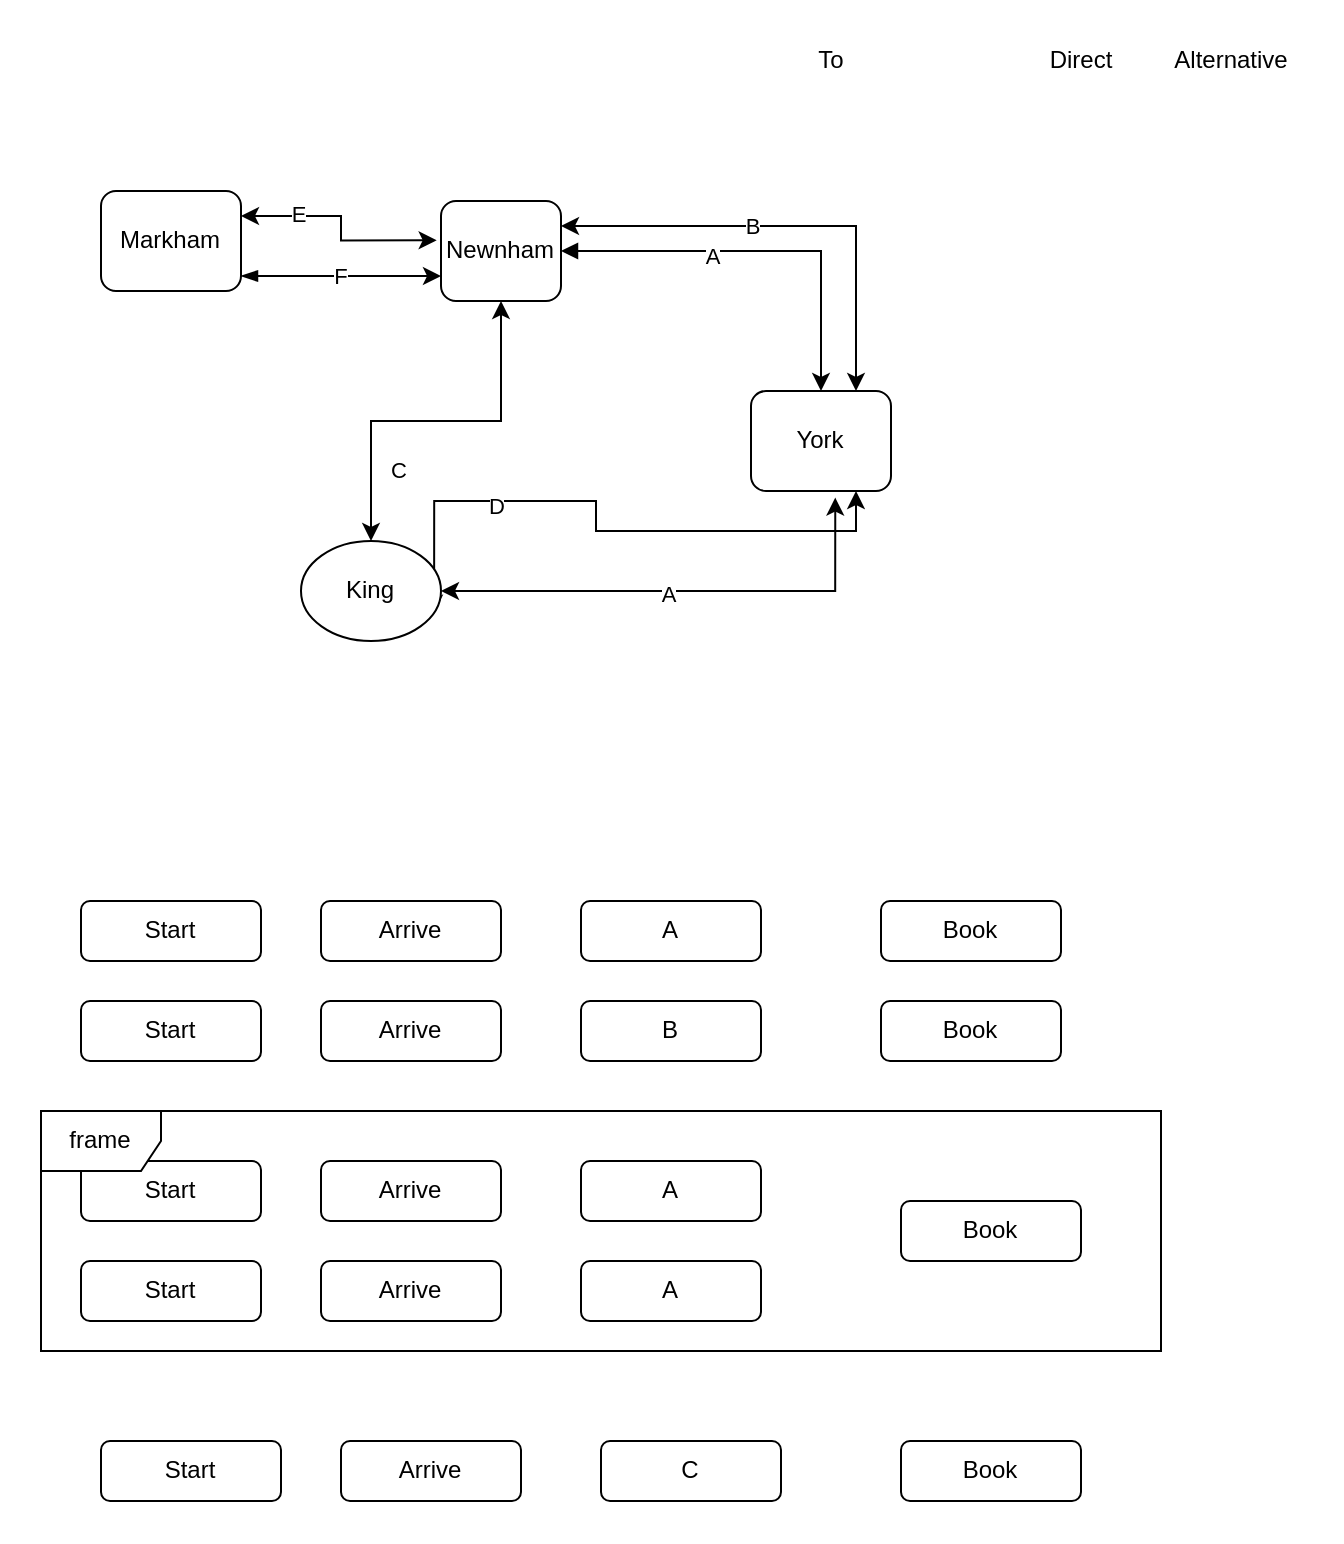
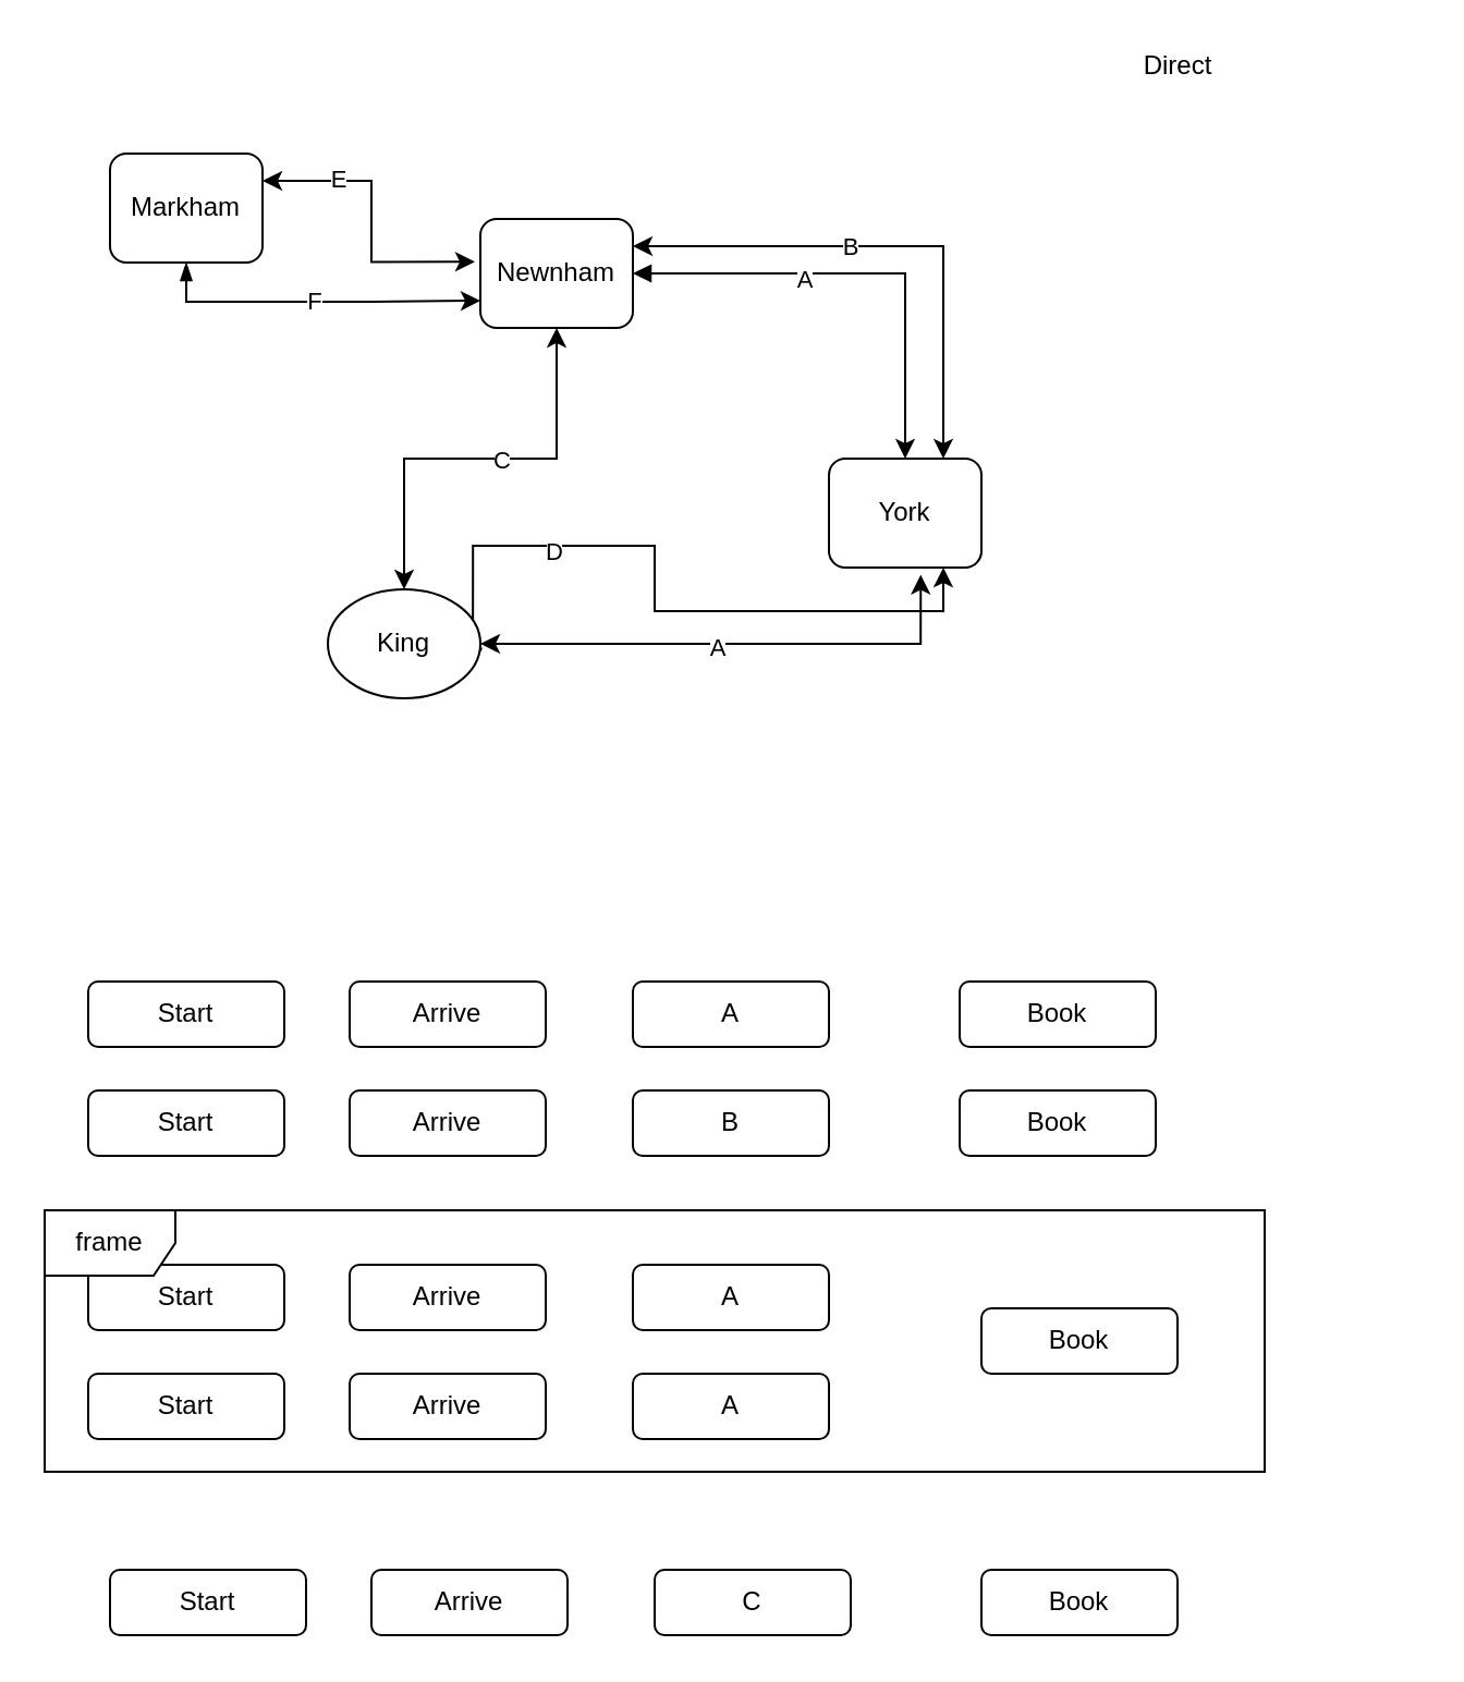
  <mxCell id="0" />
  <mxCell id="1" parent="0" />
  <mxCell id="2" value="F" style="edgeStyle=orthogonalEdgeStyle;rounded=0;orthogonalLoop=1;jettySize=auto;html=1;entryX=0;entryY=0.75;entryDx=0;entryDy=0;startArrow=blockThin;startFill=1;" edge="1" parent="1" source="5" target="18"><mxGeometry relative="1" as="geometry"><Array as="points"><mxPoint x="85" y="138" /><mxPoint x="170" y="138" /></Array></mxGeometry></mxCell>
  <mxCell id="3" style="edgeStyle=orthogonalEdgeStyle;rounded=0;orthogonalLoop=1;jettySize=auto;html=1;exitX=1;exitY=0.25;exitDx=0;exitDy=0;entryX=-0.036;entryY=0.393;entryDx=0;entryDy=0;entryPerimeter=0;startArrow=classic;startFill=1;" edge="1" parent="1" source="5" target="18"><mxGeometry relative="1" as="geometry" /></mxCell>
  <mxCell id="4" value="E" style="edgeLabel;html=1;align=center;verticalAlign=middle;resizable=0;points=[];" vertex="1" connectable="0" parent="3"><mxGeometry x="-0.489" y="1" relative="1" as="geometry"><mxPoint as="offset" /></mxGeometry></mxCell>
- <mxCell id="5" value="Markham" style="rounded=1;whiteSpace=wrap;html=1;" vertex="1" parent="1"><mxGeometry x="50" y="95" width="70" height="50" as="geometry" /></mxCell>
+ <mxCell id="5" value="Markham" style="rounded=1;whiteSpace=wrap;html=1;" vertex="1" parent="1"><mxGeometry x="50" y="70" width="70" height="50" as="geometry" /></mxCell>
  <mxCell id="6" style="edgeStyle=orthogonalEdgeStyle;rounded=0;orthogonalLoop=1;jettySize=auto;html=1;exitX=0.75;exitY=1;exitDx=0;exitDy=0;entryX=1;entryY=0.75;entryDx=0;entryDy=0;startArrow=classic;startFill=1;" edge="1" parent="1" source="8" target="11"><mxGeometry relative="1" as="geometry" /></mxCell>
  <mxCell id="7" value="D" style="edgeLabel;html=1;align=center;verticalAlign=middle;resizable=0;points=[];" vertex="1" connectable="0" parent="6"><mxGeometry x="0.425" y="2" relative="1" as="geometry"><mxPoint as="offset" /></mxGeometry></mxCell>
- <mxCell id="8" value="York" style="rounded=1;whiteSpace=wrap;html=1;" vertex="1" parent="1"><mxGeometry x="375" y="195" width="70" height="50" as="geometry" /></mxCell>
+ <mxCell id="8" value="York" style="rounded=1;whiteSpace=wrap;html=1;" vertex="1" parent="1"><mxGeometry x="380" y="210" width="70" height="50" as="geometry" /></mxCell>
  <mxCell id="9" style="edgeStyle=orthogonalEdgeStyle;rounded=0;orthogonalLoop=1;jettySize=auto;html=1;entryX=0.602;entryY=1.066;entryDx=0;entryDy=0;startArrow=classic;startFill=1;entryPerimeter=0;" edge="1" parent="1" source="11" target="8"><mxGeometry relative="1" as="geometry" /></mxCell>
  <mxCell id="10" value="A" style="edgeLabel;html=1;align=center;verticalAlign=middle;resizable=0;points=[];" vertex="1" connectable="0" parent="9"><mxGeometry x="-0.072" y="-1" relative="1" as="geometry"><mxPoint as="offset" /></mxGeometry></mxCell>
  <mxCell id="11" value="King" style="ellipse;whiteSpace=wrap;html=1;" vertex="1" parent="1"><mxGeometry x="150" y="270" width="70" height="50" as="geometry" /></mxCell>
  <mxCell id="12" style="edgeStyle=orthogonalEdgeStyle;rounded=0;orthogonalLoop=1;jettySize=auto;html=1;startArrow=classic;startFill=1;" edge="1" parent="1" source="18" target="11"><mxGeometry relative="1" as="geometry" /></mxCell>
  <mxCell id="13" value="C" style="edgeLabel;html=1;align=center;verticalAlign=middle;resizable=0;points=[];" vertex="1" connectable="0" parent="12"><mxGeometry x="-0.368" y="-26" relative="1" as="geometry"><mxPoint x="-26" y="26" as="offset" /></mxGeometry></mxCell>
  <mxCell id="14" style="edgeStyle=orthogonalEdgeStyle;rounded=0;orthogonalLoop=1;jettySize=auto;html=1;startArrow=block;startFill=1;" edge="1" parent="1" source="18" target="8"><mxGeometry relative="1" as="geometry" /></mxCell>
  <mxCell id="15" value="A" style="edgeLabel;html=1;align=center;verticalAlign=middle;resizable=0;points=[];" vertex="1" connectable="0" parent="14"><mxGeometry x="-0.253" y="-2" relative="1" as="geometry"><mxPoint as="offset" /></mxGeometry></mxCell>
  <mxCell id="16" style="edgeStyle=orthogonalEdgeStyle;rounded=0;orthogonalLoop=1;jettySize=auto;html=1;exitX=1;exitY=0.25;exitDx=0;exitDy=0;entryX=0.75;entryY=0;entryDx=0;entryDy=0;startArrow=classic;startFill=1;" edge="1" parent="1" source="18" target="8"><mxGeometry relative="1" as="geometry" /></mxCell>
  <mxCell id="17" value="B" style="edgeLabel;html=1;align=center;verticalAlign=middle;resizable=0;points=[];" vertex="1" connectable="0" parent="16"><mxGeometry x="-0.172" relative="1" as="geometry"><mxPoint as="offset" /></mxGeometry></mxCell>
- <mxCell id="18" value="Newnham" style="rounded=1;whiteSpace=wrap;html=1;" vertex="1" parent="1"><mxGeometry x="220" y="100" width="60" height="50" as="geometry" /></mxCell>
- <mxCell id="19" value="To" style="text;html=1;align=center;verticalAlign=middle;resizable=0;points=[];autosize=1;" vertex="1" parent="1"><mxGeometry x="400" y="20" width="30" height="20" as="geometry" /></mxCell>
+ <mxCell id="18" value="Newnham" style="rounded=1;whiteSpace=wrap;html=1;" vertex="1" parent="1"><mxGeometry x="220" y="100" width="70" height="50" as="geometry" /></mxCell>
  <mxCell id="20" value="Start" style="rounded=1;whiteSpace=wrap;html=1;" vertex="1" parent="1"><mxGeometry x="40" y="450" width="90" height="30" as="geometry" /></mxCell>
  <mxCell id="21" value="Arrive" style="rounded=1;whiteSpace=wrap;html=1;" vertex="1" parent="1"><mxGeometry x="160" y="450" width="90" height="30" as="geometry" /></mxCell>
  <mxCell id="22" value="A" style="rounded=1;whiteSpace=wrap;html=1;" vertex="1" parent="1"><mxGeometry x="290" y="450" width="90" height="30" as="geometry" /></mxCell>
  <mxCell id="23" value="Book" style="rounded=1;whiteSpace=wrap;html=1;" vertex="1" parent="1"><mxGeometry x="440" y="450" width="90" height="30" as="geometry" /></mxCell>
  <mxCell id="24" value="Start" style="rounded=1;whiteSpace=wrap;html=1;" vertex="1" parent="1"><mxGeometry x="40" y="500" width="90" height="30" as="geometry" /></mxCell>
  <mxCell id="25" value="Arrive" style="rounded=1;whiteSpace=wrap;html=1;" vertex="1" parent="1"><mxGeometry x="160" y="500" width="90" height="30" as="geometry" /></mxCell>
  <mxCell id="26" value="B" style="rounded=1;whiteSpace=wrap;html=1;" vertex="1" parent="1"><mxGeometry x="290" y="500" width="90" height="30" as="geometry" /></mxCell>
  <mxCell id="27" value="Book" style="rounded=1;whiteSpace=wrap;html=1;" vertex="1" parent="1"><mxGeometry x="440" y="500" width="90" height="30" as="geometry" /></mxCell>
  <mxCell id="28" value="Start" style="rounded=1;whiteSpace=wrap;html=1;" vertex="1" parent="1"><mxGeometry x="40" y="580" width="90" height="30" as="geometry" /></mxCell>
  <mxCell id="29" value="Arrive" style="rounded=1;whiteSpace=wrap;html=1;" vertex="1" parent="1"><mxGeometry x="160" y="580" width="90" height="30" as="geometry" /></mxCell>
  <mxCell id="30" value="A" style="rounded=1;whiteSpace=wrap;html=1;" vertex="1" parent="1"><mxGeometry x="290" y="580" width="90" height="30" as="geometry" /></mxCell>
  <mxCell id="31" value="Book" style="rounded=1;whiteSpace=wrap;html=1;" vertex="1" parent="1"><mxGeometry x="450" y="600" width="90" height="30" as="geometry" /></mxCell>
  <mxCell id="32" value="Start" style="rounded=1;whiteSpace=wrap;html=1;" vertex="1" parent="1"><mxGeometry x="40" y="630" width="90" height="30" as="geometry" /></mxCell>
  <mxCell id="33" value="Arrive" style="rounded=1;whiteSpace=wrap;html=1;" vertex="1" parent="1"><mxGeometry x="160" y="630" width="90" height="30" as="geometry" /></mxCell>
  <mxCell id="34" value="A" style="rounded=1;whiteSpace=wrap;html=1;" vertex="1" parent="1"><mxGeometry x="290" y="630" width="90" height="30" as="geometry" /></mxCell>
  <mxCell id="35" value="frame" style="shape=umlFrame;whiteSpace=wrap;html=1;" vertex="1" parent="1"><mxGeometry x="20" y="555" width="560" height="120" as="geometry" /></mxCell>
  <mxCell id="36" value="Direct" style="text;html=1;align=center;verticalAlign=middle;resizable=0;points=[];autosize=1;" vertex="1" parent="1"><mxGeometry x="515" y="20" width="50" height="20" as="geometry" /></mxCell>
- <mxCell id="37" value="Alternative" style="text;html=1;align=center;verticalAlign=middle;resizable=0;points=[];autosize=1;" vertex="1" parent="1"><mxGeometry x="580" y="20" width="70" height="20" as="geometry" /></mxCell>
  <mxCell id="38" value="Start" style="rounded=1;whiteSpace=wrap;html=1;" vertex="1" parent="1"><mxGeometry x="50" y="720" width="90" height="30" as="geometry" /></mxCell>
  <mxCell id="39" value="Arrive" style="rounded=1;whiteSpace=wrap;html=1;" vertex="1" parent="1"><mxGeometry x="170" y="720" width="90" height="30" as="geometry" /></mxCell>
  <mxCell id="40" value="C" style="rounded=1;whiteSpace=wrap;html=1;" vertex="1" parent="1"><mxGeometry x="300" y="720" width="90" height="30" as="geometry" /></mxCell>
  <mxCell id="41" value="Book" style="rounded=1;whiteSpace=wrap;html=1;" vertex="1" parent="1"><mxGeometry x="450" y="720" width="90" height="30" as="geometry" /></mxCell>
